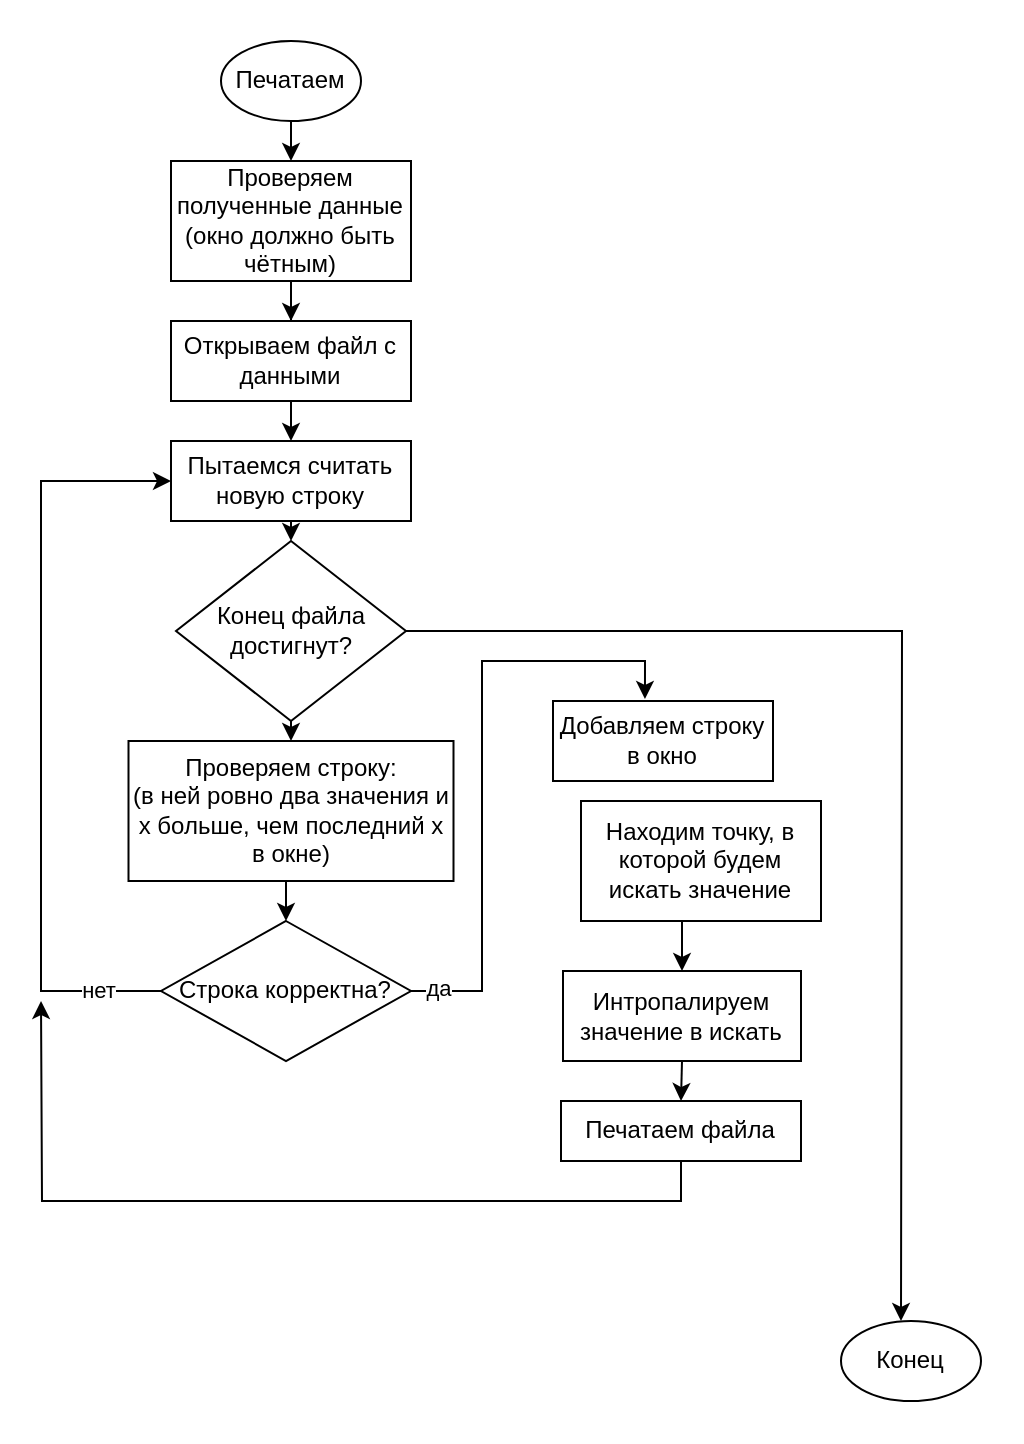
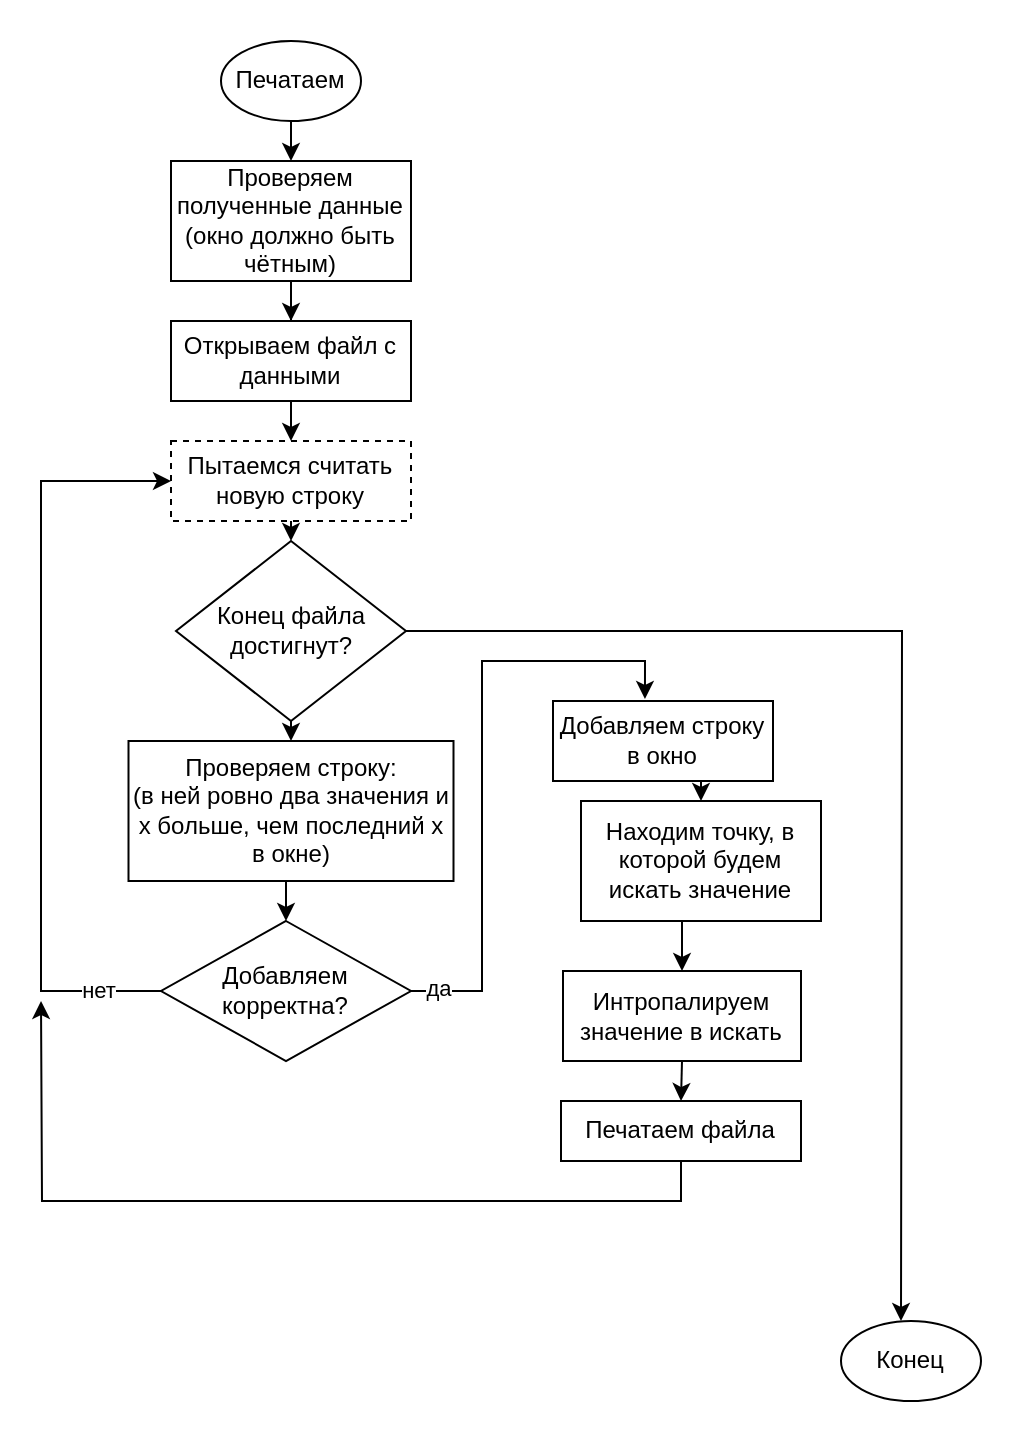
  <mxCell id="0" />
  <mxCell id="1" parent="0" />
  <mxCell id="2" style="edgeStyle=orthogonalEdgeStyle;rounded=0;orthogonalLoop=1;jettySize=auto;html=1;exitX=0.5;exitY=1;exitDx=0;exitDy=0;entryX=0.5;entryY=0;entryDx=0;entryDy=0;" edge="1" parent="1" source="3" target="5"><mxGeometry relative="1" as="geometry" /></mxCell>
  <mxCell id="3" value="Печатаем" style="ellipse;whiteSpace=wrap;html=1;" vertex="1" parent="1"><mxGeometry x="110" y="20" width="70" height="40" as="geometry" /></mxCell>
  <mxCell id="4" style="edgeStyle=orthogonalEdgeStyle;rounded=0;orthogonalLoop=1;jettySize=auto;html=1;exitX=0.5;exitY=1;exitDx=0;exitDy=0;" edge="1" parent="1" source="5" target="7"><mxGeometry relative="1" as="geometry" /></mxCell>
  <mxCell id="5" value="Проверяем полученные данные&lt;br&gt;(окно должно быть чётным)" style="rounded=0;whiteSpace=wrap;html=1;" vertex="1" parent="1"><mxGeometry x="85" y="80" width="120" height="60" as="geometry" /></mxCell>
  <mxCell id="6" style="edgeStyle=orthogonalEdgeStyle;rounded=0;orthogonalLoop=1;jettySize=auto;html=1;exitX=0.5;exitY=1;exitDx=0;exitDy=0;entryX=0.5;entryY=0;entryDx=0;entryDy=0;" edge="1" parent="1" source="7" target="9"><mxGeometry relative="1" as="geometry" /></mxCell>
  <mxCell id="7" value="Открываем файл с данными" style="rounded=0;whiteSpace=wrap;html=1;" vertex="1" parent="1"><mxGeometry x="85" y="160" width="120" height="40" as="geometry" /></mxCell>
  <mxCell id="8" style="edgeStyle=orthogonalEdgeStyle;rounded=0;orthogonalLoop=1;jettySize=auto;html=1;exitX=0.5;exitY=1;exitDx=0;exitDy=0;entryX=0.5;entryY=0;entryDx=0;entryDy=0;dashed=1;" edge="1" parent="1" source="9" target="12"><mxGeometry relative="1" as="geometry" /></mxCell>
- <mxCell id="9" value="Пытаемся считать новую строку" style="rounded=0;whiteSpace=wrap;html=1;" vertex="1" parent="1"><mxGeometry x="85" y="220" width="120" height="40" as="geometry" /></mxCell>
+ <mxCell id="9" value="Пытаемся считать новую строку" style="rounded=0;whiteSpace=wrap;html=1;dashed=1;" vertex="1" parent="1"><mxGeometry x="85" y="220" width="120" height="40" as="geometry" /></mxCell>
  <mxCell id="10" style="edgeStyle=orthogonalEdgeStyle;rounded=0;orthogonalLoop=1;jettySize=auto;html=1;exitX=0.5;exitY=1;exitDx=0;exitDy=0;entryX=0.5;entryY=0;entryDx=0;entryDy=0;" edge="1" parent="1" source="12" target="14"><mxGeometry relative="1" as="geometry" /></mxCell>
  <mxCell id="11" style="edgeStyle=orthogonalEdgeStyle;rounded=0;orthogonalLoop=1;jettySize=auto;html=1;exitX=1;exitY=0.5;exitDx=0;exitDy=0;" edge="1" parent="1" source="12"><mxGeometry relative="1" as="geometry"><mxPoint x="450" y="660" as="targetPoint" /></mxGeometry></mxCell>
  <mxCell id="12" value="Конец файла достигнут?" style="rhombus;whiteSpace=wrap;html=1;" vertex="1" parent="1"><mxGeometry x="87.5" y="270" width="115" height="90" as="geometry" /></mxCell>
  <mxCell id="13" style="edgeStyle=orthogonalEdgeStyle;rounded=0;orthogonalLoop=1;jettySize=auto;html=1;exitX=0.5;exitY=1;exitDx=0;exitDy=0;entryX=0.5;entryY=0;entryDx=0;entryDy=0;" edge="1" parent="1" source="14" target="17"><mxGeometry relative="1" as="geometry" /></mxCell>
  <mxCell id="14" value="Проверяем строку:&lt;br&gt;(в ней ровно два значения и х больше, чем последний х в окне)" style="rounded=0;whiteSpace=wrap;html=1;" vertex="1" parent="1"><mxGeometry x="63.75" y="370" width="162.5" height="70" as="geometry" /></mxCell>
  <mxCell id="15" style="edgeStyle=orthogonalEdgeStyle;rounded=0;orthogonalLoop=1;jettySize=auto;html=1;exitX=0;exitY=0.5;exitDx=0;exitDy=0;entryX=0;entryY=0.5;entryDx=0;entryDy=0;" edge="1" parent="1" source="17" target="9"><mxGeometry relative="1" as="geometry"><Array as="points"><mxPoint x="20" y="495" /><mxPoint x="20" y="240" /></Array></mxGeometry></mxCell>
  <mxCell id="16" value="нет" style="edgeLabel;html=1;align=center;verticalAlign=middle;resizable=0;points=[];" vertex="1" connectable="0" parent="15"><mxGeometry x="-0.832" y="-1" relative="1" as="geometry"><mxPoint as="offset" /></mxGeometry></mxCell>
- <mxCell id="17" value="Строка корректна?" style="rhombus;whiteSpace=wrap;html=1;" vertex="1" parent="1"><mxGeometry x="80" y="460" width="125" height="70" as="geometry" /></mxCell>
+ <mxCell id="17" value="Добавляем корректна?" style="rhombus;whiteSpace=wrap;html=1;" vertex="1" parent="1"><mxGeometry x="80" y="460" width="125" height="70" as="geometry" /></mxCell>
+ <mxCell id="18" style="edgeStyle=orthogonalEdgeStyle;rounded=0;orthogonalLoop=1;jettySize=auto;html=1;exitX=0.5;exitY=1;exitDx=0;exitDy=0;entryX=0.5;entryY=0;entryDx=0;entryDy=0;" edge="1" parent="1" source="19" target="21"><mxGeometry relative="1" as="geometry" /></mxCell>
  <mxCell id="19" value="Добавляем строку в окно" style="rounded=0;whiteSpace=wrap;html=1;" vertex="1" parent="1"><mxGeometry x="276" y="350" width="110" height="40" as="geometry" /></mxCell>
  <mxCell id="20" style="edgeStyle=orthogonalEdgeStyle;rounded=0;orthogonalLoop=1;jettySize=auto;html=1;exitX=0.5;exitY=1;exitDx=0;exitDy=0;entryX=0.5;entryY=0;entryDx=0;entryDy=0;" edge="1" parent="1" source="21" target="23"><mxGeometry relative="1" as="geometry" /></mxCell>
  <mxCell id="21" value="Находим точку, в которой будем искать значение" style="rounded=0;whiteSpace=wrap;html=1;" vertex="1" parent="1"><mxGeometry x="290" y="400" width="120" height="60" as="geometry" /></mxCell>
  <mxCell id="22" style="edgeStyle=orthogonalEdgeStyle;rounded=0;orthogonalLoop=1;jettySize=auto;html=1;exitX=0.5;exitY=1;exitDx=0;exitDy=0;entryX=0.5;entryY=0;entryDx=0;entryDy=0;" edge="1" parent="1" source="23" target="25"><mxGeometry relative="1" as="geometry" /></mxCell>
  <mxCell id="23" value="Интропалируем значение в искать" style="rounded=0;whiteSpace=wrap;html=1;" vertex="1" parent="1"><mxGeometry x="281" y="485" width="119" height="45" as="geometry" /></mxCell>
  <mxCell id="24" style="edgeStyle=orthogonalEdgeStyle;rounded=0;orthogonalLoop=1;jettySize=auto;html=1;exitX=0.5;exitY=1;exitDx=0;exitDy=0;" edge="1" parent="1" source="25"><mxGeometry relative="1" as="geometry"><mxPoint x="20" y="500" as="targetPoint" /></mxGeometry></mxCell>
  <mxCell id="25" value="Печатаем файла" style="rounded=0;whiteSpace=wrap;html=1;" vertex="1" parent="1"><mxGeometry x="280" y="550" width="120" height="30" as="geometry" /></mxCell>
  <mxCell id="26" style="edgeStyle=orthogonalEdgeStyle;rounded=0;orthogonalLoop=1;jettySize=auto;html=1;exitX=1;exitY=0.5;exitDx=0;exitDy=0;entryX=0.418;entryY=-0.025;entryDx=0;entryDy=0;entryPerimeter=0;" edge="1" parent="1" source="17" target="19"><mxGeometry relative="1" as="geometry" /></mxCell>
  <mxCell id="27" value="да" style="edgeLabel;html=1;align=center;verticalAlign=middle;resizable=0;points=[];" vertex="1" connectable="0" parent="26"><mxGeometry x="-0.916" y="2" relative="1" as="geometry"><mxPoint as="offset" /></mxGeometry></mxCell>
  <mxCell id="28" value="Конец" style="ellipse;whiteSpace=wrap;html=1;" vertex="1" parent="1"><mxGeometry x="420" y="660" width="70" height="40" as="geometry" /></mxCell>
